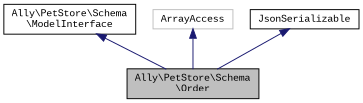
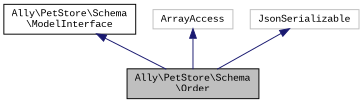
  digraph {
    fontname="Liberation Mono"
    node [color=black fillcolor=white fontname="Liberation Mono" fontsize=10 shape=record style=filled]
    edge [color=midnightblue dir=back fontname="Liberation Mono" fontsize=10 labelfontname=Helvetica labelfontsize=10 style=solid]
    n1 [fillcolor=grey75 fontcolor=black height=0.2 label="Ally\\PetStore\\Schema\l\\Order" width=0.4]
    n2 [height=0.2 label="Ally\\PetStore\\Schema\l\\ModelInterface" width=0.4]
    n3 [color=grey75 height=0.2 label=ArrayAccess width=0.4]
-   n4 [height=0.2 label=JsonSerializable width=0.4]
+   n4 [color=grey75 height=0.2 label=JsonSerializable width=0.4]
    n2 -> n1
    n3 -> n1
    n4 -> n1
  }
